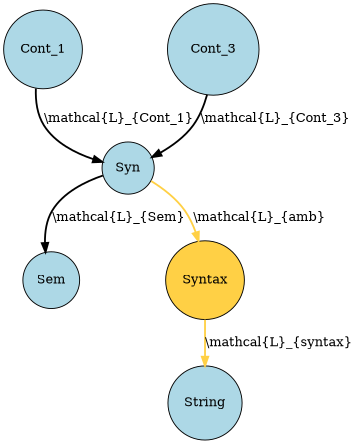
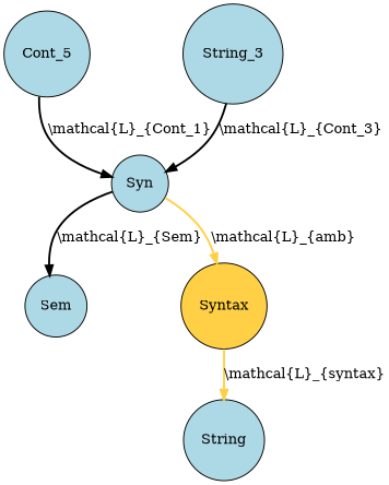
  strict digraph {
    fontname="DejaVu Serif"
    node [fillcolor=lightblue fontname="DejaVu Serif" shape=circle style=filled]
    edge [fontname="DejaVu Serif" style=bold]
    Syn
    Sem
    Syntax [fillcolor="#FFD045"]
    String
-   Cont_1
-   Cont_3
+   Cont_1 [label=Cont_5]
+   Cont_3 [label=String_3]
    Syn -> Sem [label="\\mathcal{L}_{Sem}"]
    Syn -> Syntax [color="#FFD045" label="\\mathcal{L}_{amb}"]
    Syntax -> String [color="#FFD045" label="\\mathcal{L}_{syntax}"]
    Cont_1 -> Syn [label="\\mathcal{L}_{Cont_1}"]
    Cont_3 -> Syn [label="\\mathcal{L}_{Cont_3}"]
  }
